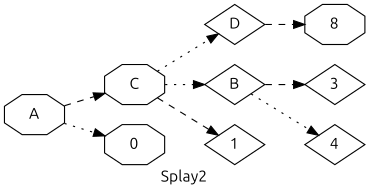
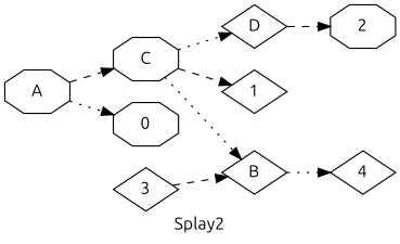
  digraph {
    fontname=Ubuntu
    label=Splay2
    rankdir=LR
    node [fontname=Ubuntu shape=diamond]
    edge [fontname=Ubuntu style=dashed]
    A [shape=octagon]
    C [shape=octagon]
    n3 [label=0 shape=octagon]
    D
    B
    1
-   2 [shape=octagon label=8]
+   2 [shape=octagon]
    3
    4
    A -> C
    A -> n3 [style=dotted]
    C -> D [style=dotted]
    C -> B [style=dotted]
    C -> 1
    D -> 2
-   B -> 3
+   3 -> B
    B -> 4 [style=dotted]
  }
